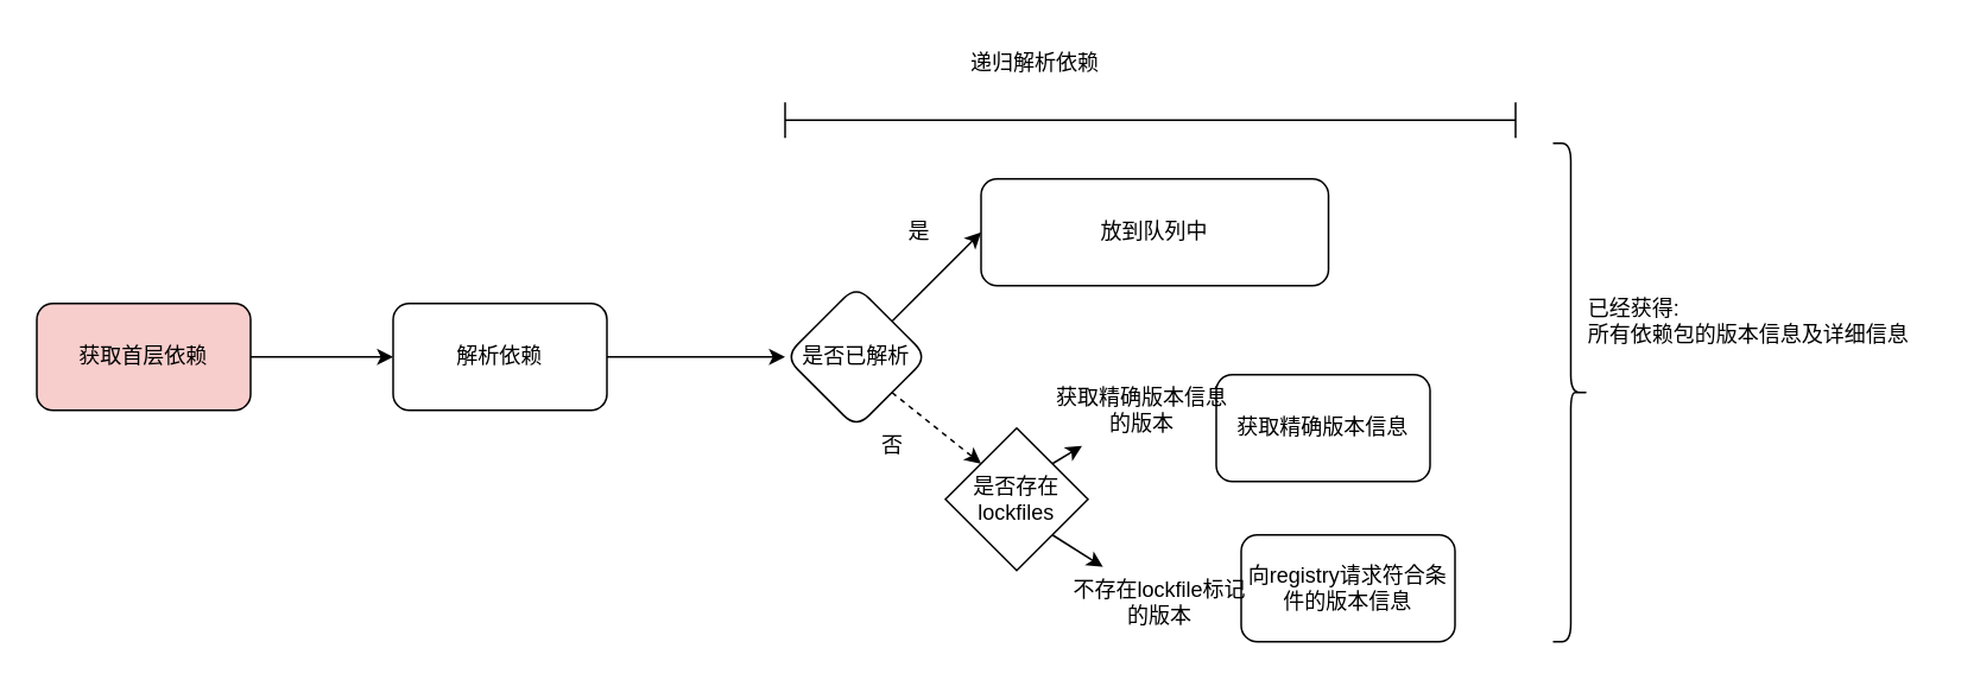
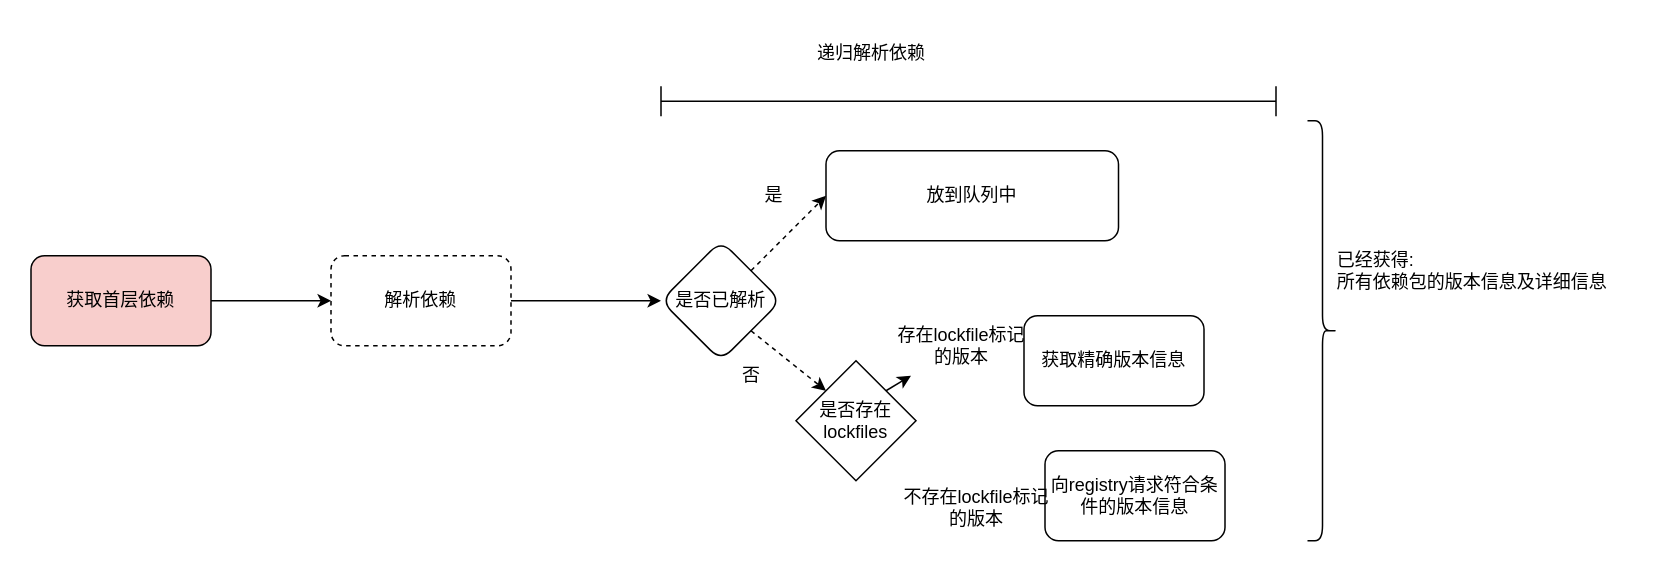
  <mxCell id="0" />
  <mxCell id="1" parent="0" />
  <mxCell id="2" value="" style="edgeStyle=none;html=1;" edge="1" parent="1" source="3" target="5"><mxGeometry relative="1" as="geometry" /></mxCell>
  <mxCell id="3" value="获取首层依赖" style="rounded=1;whiteSpace=wrap;html=1;fillColor=#f8cecc;" vertex="1" parent="1"><mxGeometry x="20" y="170" width="120" height="60" as="geometry" /></mxCell>
  <mxCell id="4" value="" style="edgeStyle=none;html=1;" edge="1" parent="1" source="5" target="8"><mxGeometry relative="1" as="geometry" /></mxCell>
- <mxCell id="5" value="解析依赖" style="whiteSpace=wrap;html=1;rounded=1;" vertex="1" parent="1"><mxGeometry x="220" y="170" width="120" height="60" as="geometry" /></mxCell>
- <mxCell id="6" style="edgeStyle=none;html=1;exitX=1;exitY=0;exitDx=0;exitDy=0;entryX=0;entryY=0.5;entryDx=0;entryDy=0;" edge="1" parent="1" source="8" target="9"><mxGeometry relative="1" as="geometry" /></mxCell>
+ <mxCell id="5" value="解析依赖" style="whiteSpace=wrap;html=1;rounded=1;dashed=1;" vertex="1" parent="1"><mxGeometry x="220" y="170" width="120" height="60" as="geometry" /></mxCell>
+ <mxCell id="6" style="edgeStyle=none;html=1;exitX=1;exitY=0;exitDx=0;exitDy=0;entryX=0;entryY=0.5;entryDx=0;entryDy=0;dashed=1;" edge="1" parent="1" source="8" target="9"><mxGeometry relative="1" as="geometry" /></mxCell>
  <mxCell id="7" style="edgeStyle=none;html=1;exitX=1;exitY=1;exitDx=0;exitDy=0;entryX=0;entryY=0;entryDx=0;entryDy=0;dashed=1;" edge="1" parent="1" source="8" target="13"><mxGeometry relative="1" as="geometry" /></mxCell>
  <mxCell id="8" value="是否已解析" style="rhombus;whiteSpace=wrap;html=1;rounded=1;" vertex="1" parent="1"><mxGeometry x="440" y="160" width="80" height="80" as="geometry" /></mxCell>
  <mxCell id="9" value="放到队列中" style="rounded=1;whiteSpace=wrap;html=1;" vertex="1" parent="1"><mxGeometry x="550" y="100" width="195" height="60" as="geometry" /></mxCell>
  <mxCell id="10" value="是" style="text;html=1;align=center;verticalAlign=middle;resizable=0;points=[];autosize=1;strokeColor=none;fillColor=none;" vertex="1" parent="1"><mxGeometry x="495" y="115" width="40" height="30" as="geometry" /></mxCell>
- <mxCell id="11" style="edgeStyle=none;html=1;exitX=1;exitY=1;exitDx=0;exitDy=0;" edge="1" parent="1" source="13" target="18"><mxGeometry relative="1" as="geometry" /></mxCell>
  <mxCell id="12" style="edgeStyle=none;html=1;exitX=1;exitY=0;exitDx=0;exitDy=0;" edge="1" parent="1" source="13" target="17"><mxGeometry relative="1" as="geometry" /></mxCell>
  <mxCell id="13" value="是否存在lockfiles" style="rhombus;whiteSpace=wrap;html=1;" vertex="1" parent="1"><mxGeometry x="530" y="240" width="80" height="80" as="geometry" /></mxCell>
  <mxCell id="14" value="否" style="text;html=1;align=center;verticalAlign=middle;resizable=0;points=[];autosize=1;strokeColor=none;fillColor=none;" vertex="1" parent="1"><mxGeometry x="480" y="235" width="40" height="30" as="geometry" /></mxCell>
  <mxCell id="15" value="获取精确版本信息" style="rounded=1;whiteSpace=wrap;html=1;" vertex="1" parent="1"><mxGeometry x="682" y="210" width="120" height="60" as="geometry" /></mxCell>
  <mxCell id="16" value="向registry请求符合条件的版本信息" style="rounded=1;whiteSpace=wrap;html=1;" vertex="1" parent="1"><mxGeometry x="696" y="300" width="120" height="60" as="geometry" /></mxCell>
- <mxCell id="17" value="获取精确版本信息&lt;br&gt;的版本" style="text;html=1;align=center;verticalAlign=middle;resizable=0;points=[];autosize=1;strokeColor=none;fillColor=none;" vertex="1" parent="1"><mxGeometry x="585" y="210" width="110" height="40" as="geometry" /></mxCell>
+ <mxCell id="17" value="存在lockfile标记&lt;br&gt;的版本" style="text;html=1;align=center;verticalAlign=middle;resizable=0;points=[];autosize=1;strokeColor=none;fillColor=none;" vertex="1" parent="1"><mxGeometry x="585" y="210" width="110" height="40" as="geometry" /></mxCell>
  <mxCell id="18" value="不存在lockfile标记&lt;br&gt;的版本" style="text;html=1;align=center;verticalAlign=middle;resizable=0;points=[];autosize=1;strokeColor=none;fillColor=none;" vertex="1" parent="1"><mxGeometry x="590" y="318" width="120" height="40" as="geometry" /></mxCell>
  <mxCell id="19" value="" style="shape=crossbar;whiteSpace=wrap;html=1;rounded=1;" vertex="1" parent="1"><mxGeometry x="440" y="57" width="410" height="20" as="geometry" /></mxCell>
  <mxCell id="20" value="递归解析依赖" style="text;html=1;align=center;verticalAlign=middle;resizable=0;points=[];autosize=1;strokeColor=none;fillColor=none;" vertex="1" parent="1"><mxGeometry x="530" y="20" width="100" height="30" as="geometry" /></mxCell>
  <mxCell id="21" value="" style="shape=curlyBracket;whiteSpace=wrap;html=1;rounded=1;flipH=1;labelPosition=right;verticalLabelPosition=middle;align=left;verticalAlign=middle;" vertex="1" parent="1"><mxGeometry x="871" y="80" width="20" height="280" as="geometry" /></mxCell>
  <mxCell id="22" value="已经获得:&lt;br&gt;所有依赖包的版本信息及详细信息" style="text;html=1;align=left;verticalAlign=middle;resizable=0;points=[];autosize=1;strokeColor=none;fillColor=none;" vertex="1" parent="1"><mxGeometry x="889" y="160" width="200" height="40" as="geometry" /></mxCell>
